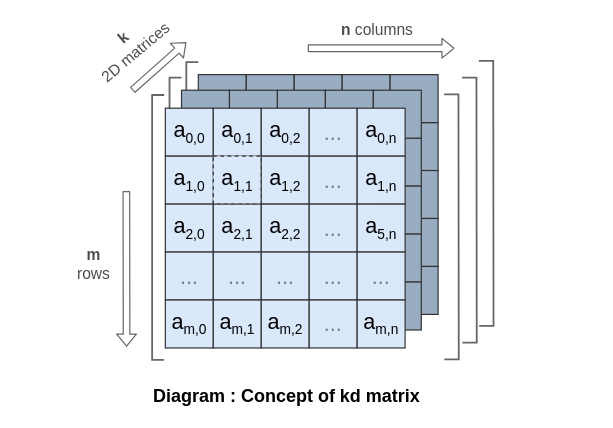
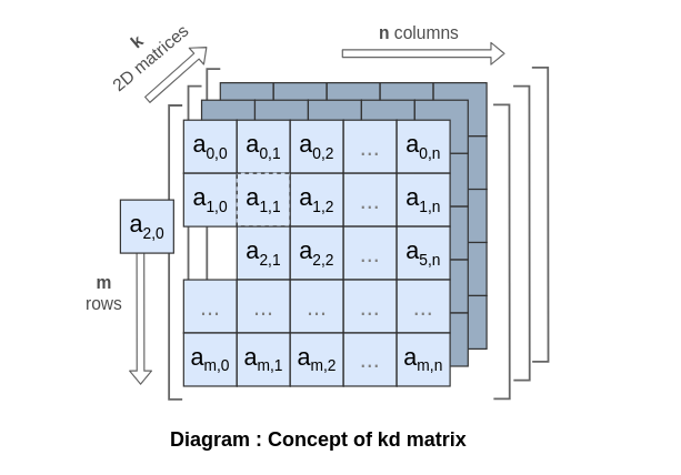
  <mxCell id="0" />
  <mxCell id="1" parent="0" />
  <mxCell id="2" value="" style="rounded=0;whiteSpace=wrap;html=1;fillColor=none;strokeColor=none;" parent="1" vertex="1"><mxGeometry x="20" y="20" width="980" height="670" as="geometry" /></mxCell>
  <mxCell id="3" value="" style="endArrow=none;html=1;fontSize=40;strokeWidth=3;rounded=0;strokeColor=#666666;" parent="1" edge="1"><mxGeometry width="50" height="50" relative="1" as="geometry"><mxPoint x="330" y="543" as="sourcePoint" /><mxPoint x="330" y="101" as="targetPoint" /><Array as="points"><mxPoint x="310" y="543" /><mxPoint x="310" y="101" /></Array></mxGeometry></mxCell>
  <mxCell id="4" value="" style="endArrow=none;html=1;fontSize=40;strokeWidth=3;rounded=0;strokeColor=#666666;" parent="1" edge="1"><mxGeometry width="50" height="50" relative="1" as="geometry"><mxPoint x="302" y="569" as="sourcePoint" /><mxPoint x="302" y="127" as="targetPoint" /><Array as="points"><mxPoint x="282" y="569" /><mxPoint x="282" y="127" /></Array></mxGeometry></mxCell>
  <mxCell id="5" value="" style="whiteSpace=wrap;html=1;aspect=fixed;strokeWidth=2;fontSize=36;strokeColor=#333333;fillColor=#99ADC2;fontColor=#000000;" parent="1" vertex="1"><mxGeometry x="650" y="202" width="80" height="80" as="geometry" /></mxCell>
  <mxCell id="6" value="" style="whiteSpace=wrap;html=1;aspect=fixed;strokeWidth=2;fontSize=36;strokeColor=#333333;fillColor=#99ADC2;" parent="1" vertex="1"><mxGeometry x="650" y="282" width="80" height="80" as="geometry" /></mxCell>
  <mxCell id="7" value="..." style="whiteSpace=wrap;html=1;aspect=fixed;strokeWidth=2;fontSize=36;strokeColor=#333333;fillColor=#99ADC2;fontColor=#808080;" parent="1" vertex="1"><mxGeometry x="650" y="362" width="80" height="80" as="geometry" /></mxCell>
  <mxCell id="8" value="" style="whiteSpace=wrap;html=1;aspect=fixed;strokeWidth=2;fontSize=36;strokeColor=#333333;fillColor=#99ADC2;fontColor=#000000;" parent="1" vertex="1"><mxGeometry x="650" y="442" width="80" height="80" as="geometry" /></mxCell>
  <mxCell id="9" value="" style="whiteSpace=wrap;html=1;aspect=fixed;strokeWidth=2;fontSize=36;strokeColor=#333333;fillColor=#99ADC2;" parent="1" vertex="1"><mxGeometry x="330" y="122" width="80" height="80" as="geometry" /></mxCell>
  <mxCell id="10" value="" style="whiteSpace=wrap;html=1;aspect=fixed;strokeWidth=2;fontSize=36;strokeColor=#333333;fillColor=#99ADC2;" parent="1" vertex="1"><mxGeometry x="410" y="122" width="80" height="80" as="geometry" /></mxCell>
  <mxCell id="11" value="" style="whiteSpace=wrap;html=1;aspect=fixed;strokeWidth=2;fontSize=36;strokeColor=#333333;fillColor=#99ADC2;" parent="1" vertex="1"><mxGeometry x="490" y="122" width="80" height="80" as="geometry" /></mxCell>
  <mxCell id="12" value="" style="whiteSpace=wrap;html=1;aspect=fixed;strokeWidth=2;fontSize=36;strokeColor=#333333;fillColor=#99ADC2;fontColor=#808080;" parent="1" vertex="1"><mxGeometry x="570" y="122" width="80" height="80" as="geometry" /></mxCell>
  <mxCell id="13" value="" style="whiteSpace=wrap;html=1;aspect=fixed;strokeWidth=2;fontSize=36;strokeColor=#333333;fillColor=#99ADC2;" parent="1" vertex="1"><mxGeometry x="650" y="122" width="80" height="80" as="geometry" /></mxCell>
  <mxCell id="14" value="" style="whiteSpace=wrap;html=1;aspect=fixed;strokeWidth=2;fontSize=36;strokeColor=#333333;fillColor=#99ADC2;fontColor=#000000;" parent="1" vertex="1"><mxGeometry x="622" y="228" width="80" height="80" as="geometry" /></mxCell>
  <mxCell id="15" value="" style="whiteSpace=wrap;html=1;aspect=fixed;strokeWidth=2;fontSize=36;strokeColor=#333333;fillColor=#99ADC2;" parent="1" vertex="1"><mxGeometry x="622" y="308" width="80" height="80" as="geometry" /></mxCell>
  <mxCell id="16" value="" style="whiteSpace=wrap;html=1;aspect=fixed;strokeWidth=2;fontSize=36;strokeColor=#333333;fillColor=#99ADC2;fontColor=#808080;" parent="1" vertex="1"><mxGeometry x="622" y="388" width="80" height="80" as="geometry" /></mxCell>
  <mxCell id="17" value="" style="whiteSpace=wrap;html=1;aspect=fixed;strokeWidth=2;fontSize=36;strokeColor=#333333;fillColor=#99ADC2;fontColor=#000000;" parent="1" vertex="1"><mxGeometry x="622" y="468" width="80" height="80" as="geometry" /></mxCell>
  <mxCell id="18" value="" style="whiteSpace=wrap;html=1;aspect=fixed;strokeWidth=2;fontSize=36;strokeColor=#333333;fillColor=#99ADC2;" parent="1" vertex="1"><mxGeometry x="302" y="148" width="80" height="80" as="geometry" /></mxCell>
  <mxCell id="19" value="" style="whiteSpace=wrap;html=1;aspect=fixed;strokeWidth=2;fontSize=36;strokeColor=#333333;fillColor=#99ADC2;" parent="1" vertex="1"><mxGeometry x="382" y="148" width="80" height="80" as="geometry" /></mxCell>
  <mxCell id="20" value="" style="whiteSpace=wrap;html=1;aspect=fixed;strokeWidth=2;fontSize=36;strokeColor=#333333;fillColor=#99ADC2;" parent="1" vertex="1"><mxGeometry x="462" y="148" width="80" height="80" as="geometry" /></mxCell>
  <mxCell id="21" value="" style="whiteSpace=wrap;html=1;aspect=fixed;strokeWidth=2;fontSize=36;strokeColor=#333333;fillColor=#99ADC2;fontColor=#808080;" parent="1" vertex="1"><mxGeometry x="542" y="148" width="80" height="80" as="geometry" /></mxCell>
  <mxCell id="22" value="" style="whiteSpace=wrap;html=1;aspect=fixed;strokeWidth=2;fontSize=36;strokeColor=#333333;fillColor=#99ADC2;direction=south;" parent="1" vertex="1"><mxGeometry x="622" y="148" width="80" height="80" as="geometry" /></mxCell>
  <mxCell id="23" value="n &lt;span style=&quot;font-weight: normal&quot;&gt;columns&lt;/span&gt;" style="text;html=1;align=center;verticalAlign=middle;resizable=0;points=[];autosize=1;fontSize=26;fontColor=#4D4D4D;fontStyle=1" parent="1" vertex="1"><mxGeometry x="562.5" y="28" width="130" height="40" as="geometry" /></mxCell>
  <mxCell id="24" value="" style="endArrow=none;html=1;fontSize=40;strokeWidth=3;rounded=0;strokeColor=#666666;" parent="1" edge="1"><mxGeometry width="50" height="50" relative="1" as="geometry"><mxPoint x="273" y="598" as="sourcePoint" /><mxPoint x="273" y="156" as="targetPoint" /><Array as="points"><mxPoint x="253" y="598" /><mxPoint x="253" y="156" /></Array></mxGeometry></mxCell>
  <mxCell id="25" value="" style="endArrow=none;html=1;fontSize=40;strokeWidth=3;rounded=0;strokeColor=#666666;" parent="1" edge="1"><mxGeometry width="50" height="50" relative="1" as="geometry"><mxPoint x="740.5" y="597" as="sourcePoint" /><mxPoint x="740" y="155" as="targetPoint" /><Array as="points"><mxPoint x="764.5" y="597" /><mxPoint x="764" y="155" /></Array></mxGeometry></mxCell>
  <mxCell id="26" value="" style="shape=flexArrow;endArrow=classic;html=1;strokeColor=#666666;strokeWidth=2;fontSize=29;fontColor=#333333;" parent="1" edge="1"><mxGeometry width="50" height="50" relative="1" as="geometry"><mxPoint x="512.5" y="78" as="sourcePoint" /><mxPoint x="757.5" y="78" as="targetPoint" /></mxGeometry></mxCell>
  <mxCell id="27" value="" style="shape=flexArrow;endArrow=classic;html=1;strokeColor=#666666;strokeWidth=2;fontSize=29;fontColor=#333333;" parent="1" edge="1"><mxGeometry width="50" height="50" relative="1" as="geometry"><mxPoint x="210" y="316" as="sourcePoint" /><mxPoint x="210.34" y="576" as="targetPoint" /></mxGeometry></mxCell>
  <mxCell id="28" value="Diagram : Concept of kd matrix" style="text;html=1;align=center;verticalAlign=middle;resizable=0;points=[];autosize=1;fontSize=30;fontColor=#000000;fontStyle=1" parent="1" vertex="1"><mxGeometry x="247" y="638" width="460" height="40" as="geometry" /></mxCell>
  <mxCell id="29" value="m&lt;br&gt;&lt;span style=&quot;font-weight: normal&quot;&gt;rows&lt;/span&gt;" style="text;html=1;align=center;verticalAlign=middle;resizable=0;points=[];autosize=1;fontSize=26;fontColor=#4D4D4D;fontStyle=1;direction=south;" parent="1" vertex="1"><mxGeometry x="120" y="403" width="70" height="70" as="geometry" /></mxCell>
  <mxCell id="30" value="" style="endArrow=none;html=1;fontSize=40;strokeWidth=3;rounded=0;strokeColor=#666666;" parent="1" edge="1"><mxGeometry width="50" height="50" relative="1" as="geometry"><mxPoint x="770.5" y="569" as="sourcePoint" /><mxPoint x="770" y="127" as="targetPoint" /><Array as="points"><mxPoint x="794.5" y="569" /><mxPoint x="794" y="127" /></Array></mxGeometry></mxCell>
  <mxCell id="31" value="" style="endArrow=none;html=1;fontSize=40;strokeWidth=3;rounded=0;strokeColor=#666666;" parent="1" edge="1"><mxGeometry width="50" height="50" relative="1" as="geometry"><mxPoint x="798.5" y="541" as="sourcePoint" /><mxPoint x="798" y="99" as="targetPoint" /><Array as="points"><mxPoint x="822.5" y="541" /><mxPoint x="822" y="99" /></Array></mxGeometry></mxCell>
  <mxCell id="32" value="" style="shape=flexArrow;endArrow=classic;html=1;strokeColor=#666666;strokeWidth=2;fontSize=29;fontColor=#333333;" parent="1" edge="1"><mxGeometry width="50" height="50" relative="1" as="geometry"><mxPoint x="220" y="148" as="sourcePoint" /><mxPoint x="310" y="68" as="targetPoint" /></mxGeometry></mxCell>
  <mxCell id="33" value="k &lt;br&gt;&lt;span style=&quot;font-weight: normal&quot;&gt;2D matrices&lt;/span&gt;" style="text;html=1;align=center;verticalAlign=middle;resizable=0;points=[];autosize=1;fontSize=26;fontColor=#4D4D4D;fontStyle=1;rotation=-40;" parent="1" vertex="1"><mxGeometry x="140" y="38" width="150" height="70" as="geometry" /></mxCell>
  <mxCell id="34" value="a&lt;sub&gt;&lt;font style=&quot;font-size: 23px&quot;&gt;0,0&lt;/font&gt;&lt;/sub&gt;" style="whiteSpace=wrap;html=1;aspect=fixed;strokeWidth=2;fontSize=36;strokeColor=#333333;fillColor=#DAE8FC;" parent="1" vertex="1"><mxGeometry x="275" y="178" width="80" height="80" as="geometry" /></mxCell>
  <mxCell id="35" value="a&lt;sub&gt;&lt;font style=&quot;font-size: 23px&quot;&gt;0,1&lt;/font&gt;&lt;/sub&gt;" style="whiteSpace=wrap;html=1;aspect=fixed;strokeWidth=2;fontSize=36;strokeColor=#333333;fillColor=#DAE8FC;" parent="1" vertex="1"><mxGeometry x="355" y="178" width="80" height="80" as="geometry" /></mxCell>
  <mxCell id="36" value="a&lt;sub&gt;&lt;font style=&quot;font-size: 23px&quot;&gt;1,0&lt;/font&gt;&lt;/sub&gt;" style="whiteSpace=wrap;html=1;aspect=fixed;strokeWidth=2;fontSize=36;strokeColor=#333333;fillColor=#DAE8FC;gradientColor=none;" parent="1" vertex="1"><mxGeometry x="275" y="258" width="80" height="80" as="geometry" /></mxCell>
  <mxCell id="37" value="a&lt;sub&gt;&lt;font style=&quot;font-size: 23px&quot;&gt;1,1&lt;/font&gt;&lt;/sub&gt;" style="whiteSpace=wrap;html=1;aspect=fixed;strokeWidth=2;fontSize=36;strokeColor=#333333;fillColor=#DAE8FC;fontColor=#000000;dashed=1;" parent="1" vertex="1"><mxGeometry x="355" y="258" width="80" height="80" as="geometry" /></mxCell>
  <mxCell id="38" value="a&lt;sub&gt;&lt;font style=&quot;font-size: 23px&quot;&gt;0,2&lt;/font&gt;&lt;/sub&gt;" style="whiteSpace=wrap;html=1;aspect=fixed;strokeWidth=2;fontSize=36;strokeColor=#333333;fillColor=#DAE8FC;" parent="1" vertex="1"><mxGeometry x="435" y="178" width="80" height="80" as="geometry" /></mxCell>
  <mxCell id="39" value="a&lt;sub&gt;&lt;font style=&quot;font-size: 23px&quot;&gt;1,2&lt;/font&gt;&lt;/sub&gt;" style="whiteSpace=wrap;html=1;aspect=fixed;strokeWidth=2;fontSize=36;strokeColor=#333333;fillColor=#DAE8FC;fontColor=#000000;" parent="1" vertex="1"><mxGeometry x="435" y="258" width="80" height="80" as="geometry" /></mxCell>
- <mxCell id="40" value="a&lt;sub&gt;&lt;font style=&quot;font-size: 23px&quot;&gt;2,0&lt;/font&gt;&lt;/sub&gt;" style="whiteSpace=wrap;html=1;aspect=fixed;strokeWidth=2;fontSize=36;strokeColor=#333333;fillColor=#DAE8FC;" parent="1" vertex="1"><mxGeometry x="275" y="338" width="80" height="80" as="geometry" /></mxCell>
+ <mxCell id="40" value="a&lt;sub&gt;&lt;font style=&quot;font-size: 23px&quot;&gt;2,0&lt;/font&gt;&lt;/sub&gt;" style="whiteSpace=wrap;html=1;aspect=fixed;strokeWidth=2;fontSize=36;strokeColor=#333333;fillColor=#DAE8FC;" parent="1" vertex="1"><mxGeometry x="180" y="298" width="80" height="80" as="geometry" /></mxCell>
  <mxCell id="41" value="a&lt;sub&gt;&lt;font style=&quot;font-size: 23px&quot;&gt;2,1&lt;/font&gt;&lt;/sub&gt;" style="whiteSpace=wrap;html=1;aspect=fixed;strokeWidth=2;fontSize=36;strokeColor=#333333;fillColor=#DAE8FC;" parent="1" vertex="1"><mxGeometry x="355" y="338" width="80" height="80" as="geometry" /></mxCell>
  <mxCell id="42" value="..." style="whiteSpace=wrap;html=1;aspect=fixed;strokeWidth=2;fontSize=36;strokeColor=#333333;fillColor=#DAE8FC;gradientColor=none;fontColor=#808080;" parent="1" vertex="1"><mxGeometry x="275" y="418" width="80" height="80" as="geometry" /></mxCell>
  <mxCell id="43" value="..." style="whiteSpace=wrap;html=1;aspect=fixed;strokeWidth=2;fontSize=36;strokeColor=#333333;fillColor=#DAE8FC;fontColor=#808080;" parent="1" vertex="1"><mxGeometry x="355" y="418" width="80" height="80" as="geometry" /></mxCell>
  <mxCell id="44" value="a&lt;sub&gt;&lt;font style=&quot;font-size: 23px&quot;&gt;2,2&lt;/font&gt;&lt;/sub&gt;" style="whiteSpace=wrap;html=1;aspect=fixed;strokeWidth=2;fontSize=36;strokeColor=#333333;fillColor=#DAE8FC;" parent="1" vertex="1"><mxGeometry x="435" y="338" width="80" height="80" as="geometry" /></mxCell>
  <mxCell id="45" value="..." style="whiteSpace=wrap;html=1;aspect=fixed;strokeWidth=2;fontSize=36;strokeColor=#333333;fillColor=#DAE8FC;fontColor=#808080;" parent="1" vertex="1"><mxGeometry x="435" y="418" width="80" height="80" as="geometry" /></mxCell>
  <mxCell id="46" value="..." style="whiteSpace=wrap;html=1;aspect=fixed;strokeWidth=2;fontSize=36;strokeColor=#333333;fillColor=#DAE8FC;fontColor=#808080;" parent="1" vertex="1"><mxGeometry x="515" y="178" width="80" height="80" as="geometry" /></mxCell>
  <mxCell id="47" value="..." style="whiteSpace=wrap;html=1;aspect=fixed;strokeWidth=2;fontSize=36;strokeColor=#333333;fillColor=#DAE8FC;fontColor=#808080;" parent="1" vertex="1"><mxGeometry x="515" y="258" width="80" height="80" as="geometry" /></mxCell>
  <mxCell id="48" value="..." style="whiteSpace=wrap;html=1;aspect=fixed;strokeWidth=2;fontSize=36;strokeColor=#333333;fillColor=#DAE8FC;fontColor=#808080;" parent="1" vertex="1"><mxGeometry x="515" y="338" width="80" height="80" as="geometry" /></mxCell>
  <mxCell id="49" value="..." style="whiteSpace=wrap;html=1;aspect=fixed;strokeWidth=2;fontSize=36;strokeColor=#333333;fillColor=#DAE8FC;fontColor=#808080;" parent="1" vertex="1"><mxGeometry x="515" y="418" width="80" height="80" as="geometry" /></mxCell>
  <mxCell id="50" value="a&lt;sub&gt;&lt;font style=&quot;font-size: 23px&quot;&gt;0,n&lt;/font&gt;&lt;/sub&gt;" style="whiteSpace=wrap;html=1;aspect=fixed;strokeWidth=2;fontSize=36;strokeColor=#333333;fillColor=#DAE8FC;" parent="1" vertex="1"><mxGeometry x="595" y="178" width="80" height="80" as="geometry" /></mxCell>
  <mxCell id="51" value="a&lt;sub&gt;&lt;font style=&quot;font-size: 23px&quot;&gt;1,n&lt;/font&gt;&lt;/sub&gt;" style="whiteSpace=wrap;html=1;aspect=fixed;strokeWidth=2;fontSize=36;strokeColor=#333333;fillColor=#DAE8FC;fontColor=#000000;" parent="1" vertex="1"><mxGeometry x="595" y="258" width="80" height="80" as="geometry" /></mxCell>
  <mxCell id="52" value="a&lt;sub&gt;&lt;font style=&quot;font-size: 23px&quot;&gt;5,n&lt;/font&gt;&lt;/sub&gt;" style="whiteSpace=wrap;html=1;aspect=fixed;strokeWidth=2;fontSize=36;strokeColor=#333333;fillColor=#DAE8FC;" parent="1" vertex="1"><mxGeometry x="595" y="338" width="80" height="80" as="geometry" /></mxCell>
  <mxCell id="53" value="..." style="whiteSpace=wrap;html=1;aspect=fixed;strokeWidth=2;fontSize=36;strokeColor=#333333;fillColor=#DAE8FC;fontColor=#808080;" parent="1" vertex="1"><mxGeometry x="595" y="418" width="80" height="80" as="geometry" /></mxCell>
  <mxCell id="54" value="a&lt;sub&gt;&lt;font style=&quot;font-size: 23px&quot;&gt;m,0&lt;/font&gt;&lt;/sub&gt;" style="whiteSpace=wrap;html=1;aspect=fixed;strokeWidth=2;fontSize=36;strokeColor=#333333;fillColor=#DAE8FC;gradientColor=none;" parent="1" vertex="1"><mxGeometry x="275" y="498" width="80" height="80" as="geometry" /></mxCell>
  <mxCell id="55" value="a&lt;sub&gt;&lt;font style=&quot;font-size: 23px&quot;&gt;m,1&lt;/font&gt;&lt;/sub&gt;" style="whiteSpace=wrap;html=1;aspect=fixed;strokeWidth=2;fontSize=36;strokeColor=#333333;fillColor=#DAE8FC;fontColor=#000000;" parent="1" vertex="1"><mxGeometry x="355" y="498" width="80" height="80" as="geometry" /></mxCell>
  <mxCell id="56" value="a&lt;sub&gt;&lt;font style=&quot;font-size: 23px&quot;&gt;m,2&lt;/font&gt;&lt;/sub&gt;" style="whiteSpace=wrap;html=1;aspect=fixed;strokeWidth=2;fontSize=36;strokeColor=#333333;fillColor=#DAE8FC;fontColor=#000000;" parent="1" vertex="1"><mxGeometry x="435" y="498" width="80" height="80" as="geometry" /></mxCell>
  <mxCell id="57" value="..." style="whiteSpace=wrap;html=1;aspect=fixed;strokeWidth=2;fontSize=36;strokeColor=#333333;fillColor=#DAE8FC;fontColor=#808080;" parent="1" vertex="1"><mxGeometry x="515" y="498" width="80" height="80" as="geometry" /></mxCell>
  <mxCell id="58" value="a&lt;sub&gt;&lt;font style=&quot;font-size: 23px&quot;&gt;m,n&lt;/font&gt;&lt;/sub&gt;" style="whiteSpace=wrap;html=1;aspect=fixed;strokeWidth=2;fontSize=36;strokeColor=#333333;fillColor=#DAE8FC;fontColor=#000000;" parent="1" vertex="1"><mxGeometry x="595" y="498" width="80" height="80" as="geometry" /></mxCell>
